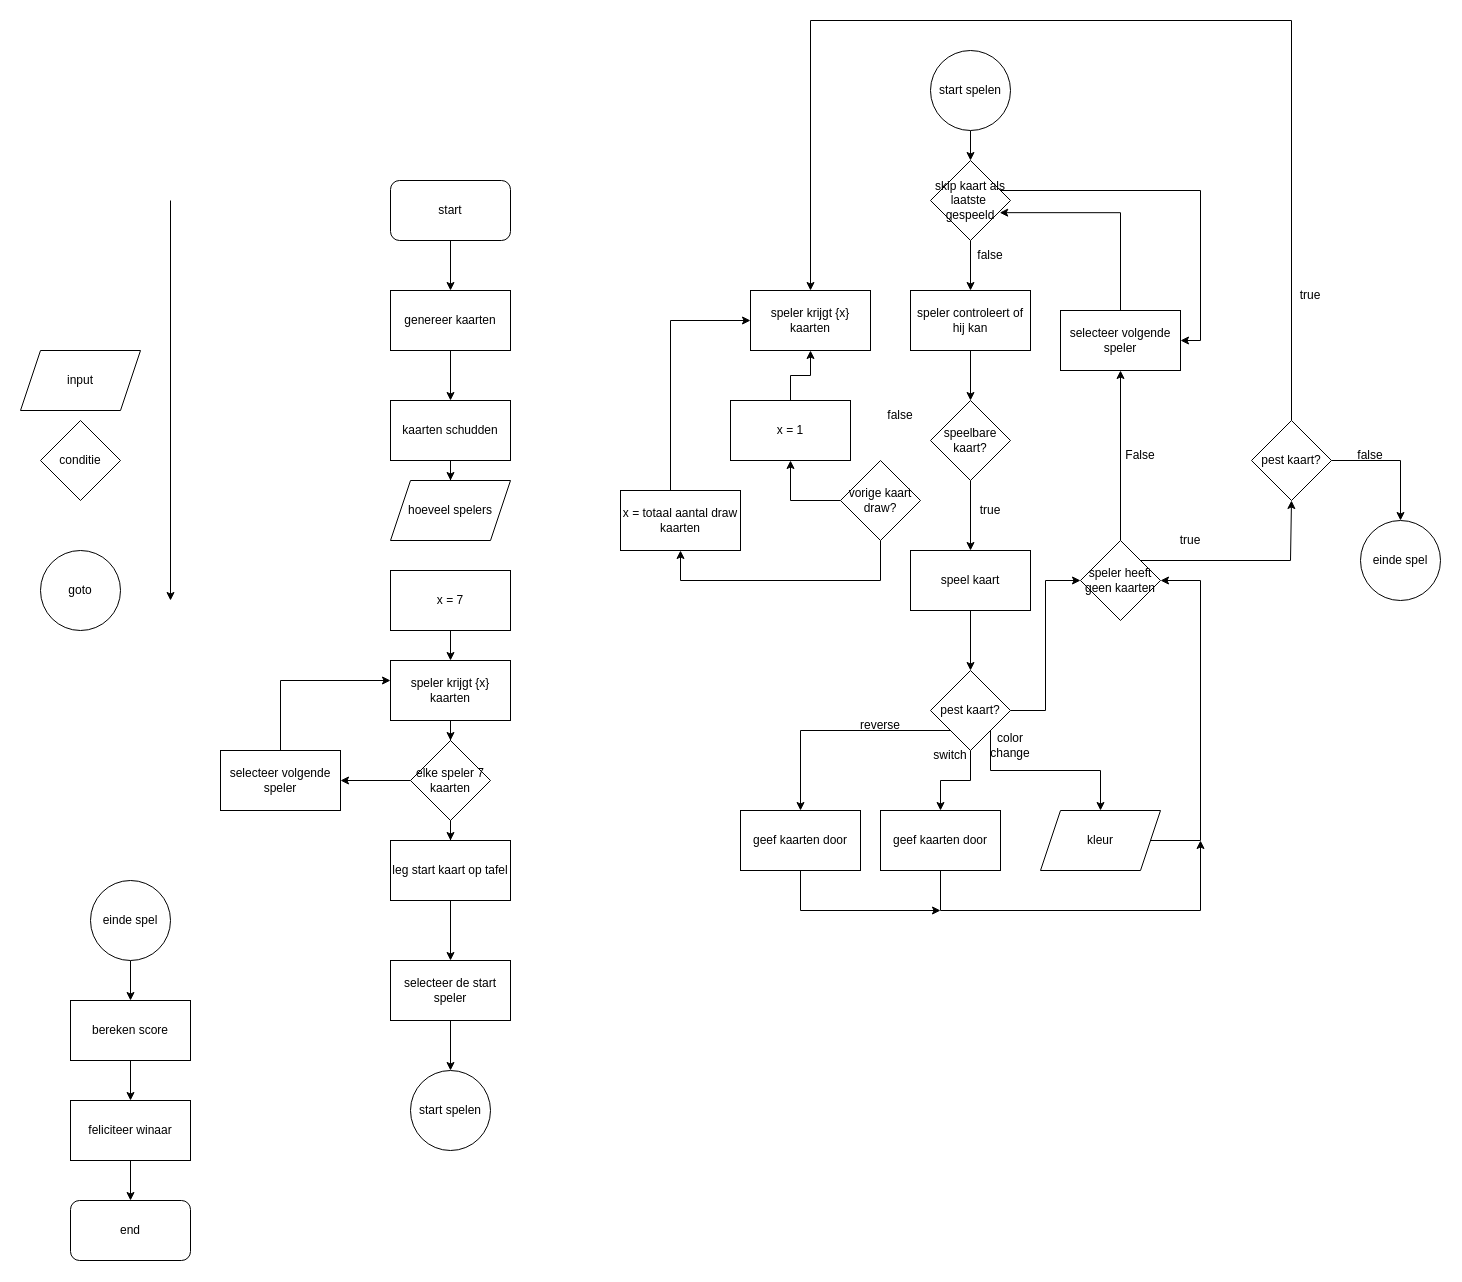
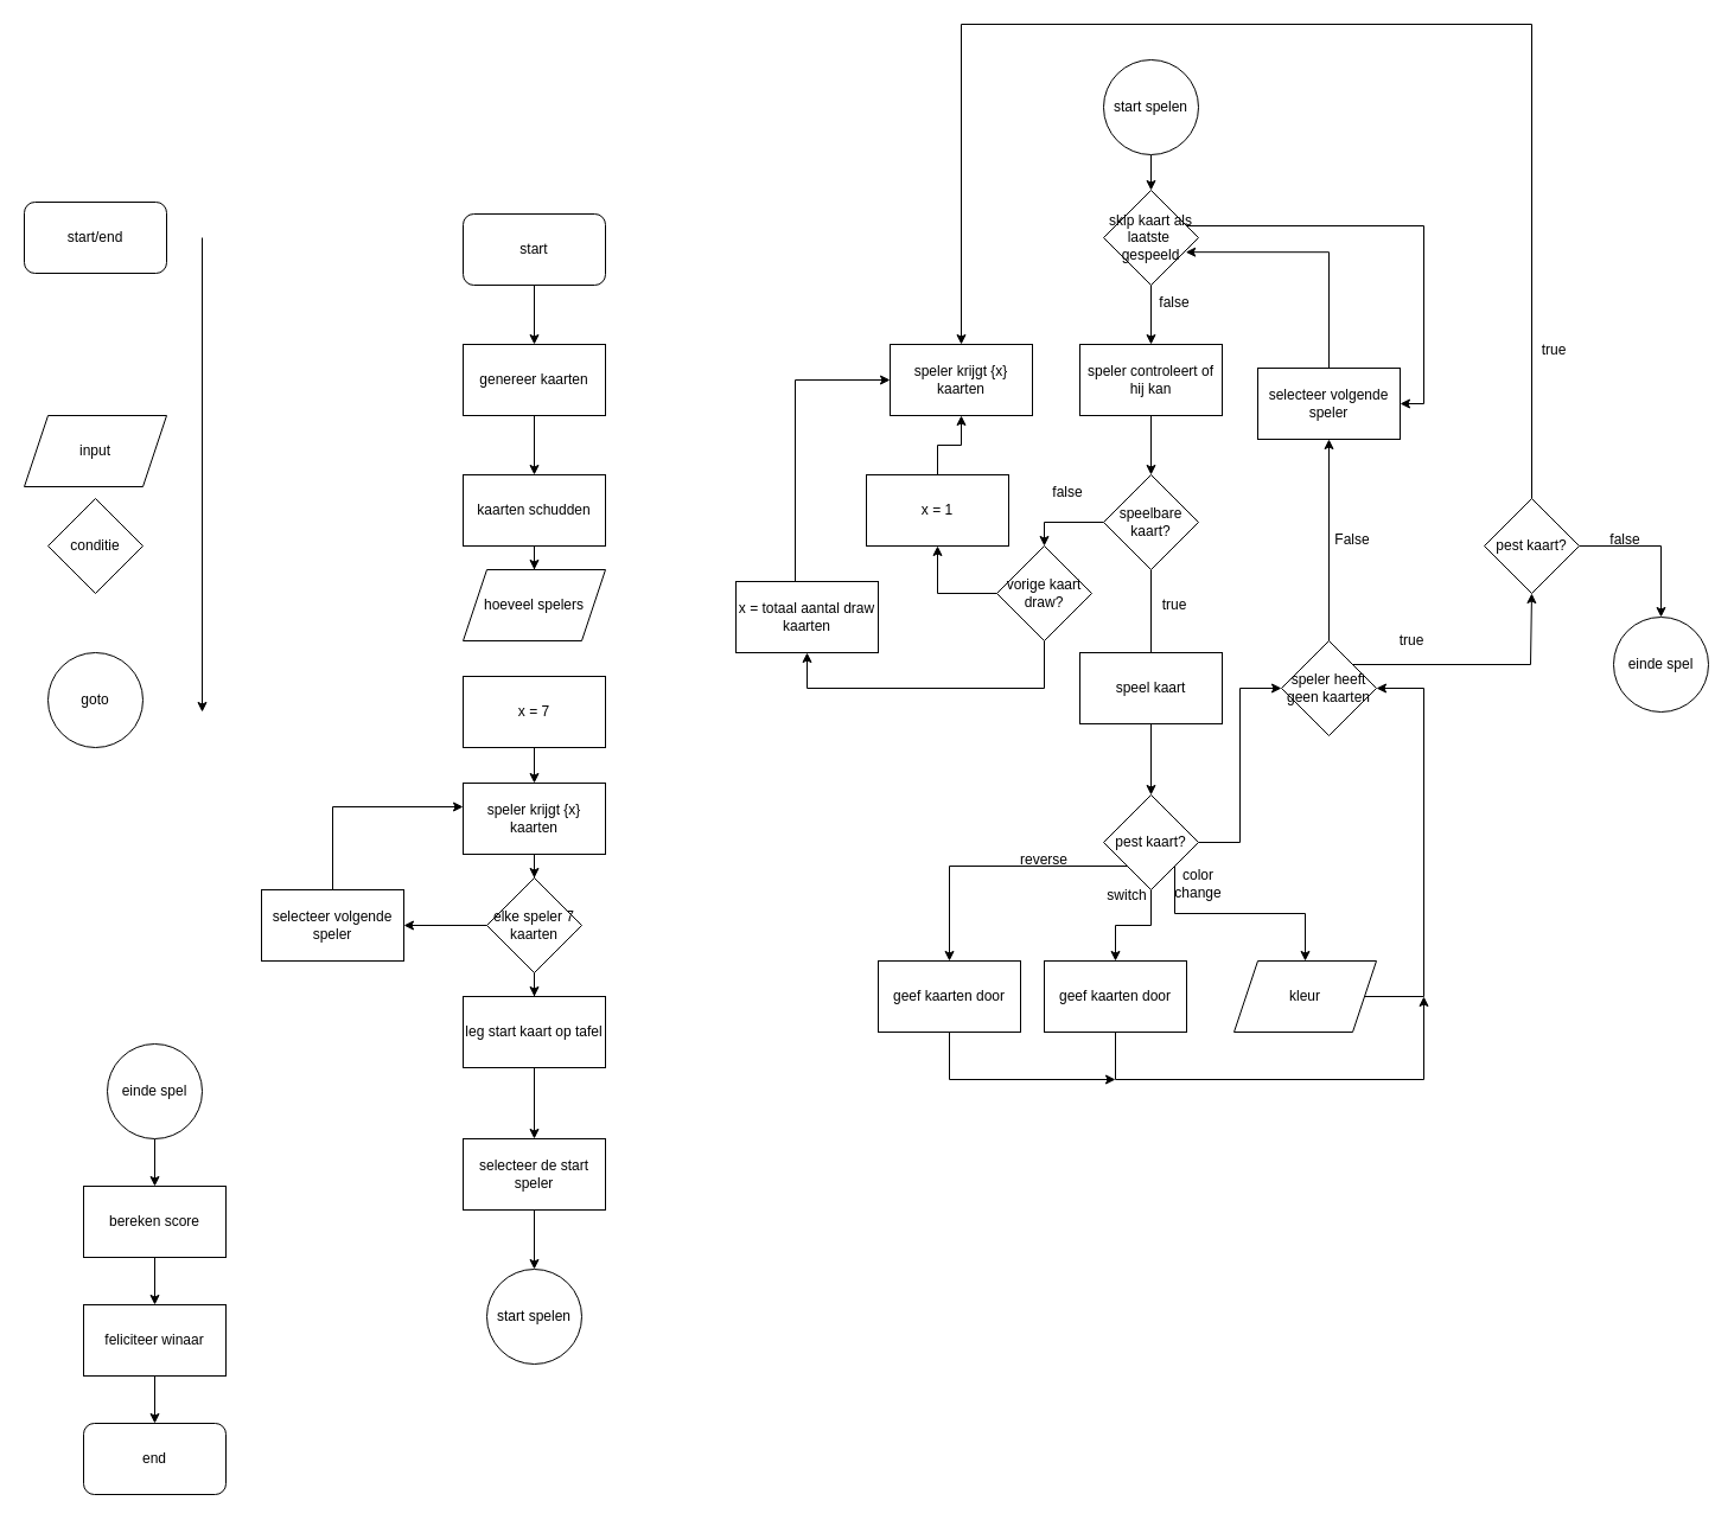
  <mxCell id="0" />
  <mxCell id="1" parent="0" />
+ <mxCell id="2" value="start/end" style="rounded=1;whiteSpace=wrap;html=1;" vertex="1" parent="1"><mxGeometry x="20" y="170" width="120" height="60" as="geometry" /></mxCell>
  <mxCell id="3" value="conditie" style="rhombus;whiteSpace=wrap;html=1;" vertex="1" parent="1"><mxGeometry x="40" y="420" width="80" height="80" as="geometry" /></mxCell>
  <mxCell id="4" value="hoeveel spelers" style="shape=parallelogram;perimeter=parallelogramPerimeter;whiteSpace=wrap;html=1;fixedSize=1;" vertex="1" parent="1"><mxGeometry x="390" y="480" width="120" height="60" as="geometry" /></mxCell>
  <mxCell id="5" value="goto" style="ellipse;whiteSpace=wrap;html=1;aspect=fixed;" vertex="1" parent="1"><mxGeometry x="40" y="550" width="80" height="80" as="geometry" /></mxCell>
  <mxCell id="6" value="" style="endArrow=classic;html=1;rounded=0;" edge="1" parent="1"><mxGeometry width="50" height="50" relative="1" as="geometry"><mxPoint x="170" y="200" as="sourcePoint" /><mxPoint x="170" y="600" as="targetPoint" /></mxGeometry></mxCell>
  <mxCell id="7" value="" style="edgeStyle=orthogonalEdgeStyle;rounded=0;orthogonalLoop=1;jettySize=auto;html=1;" edge="1" parent="1" source="8" target="11"><mxGeometry relative="1" as="geometry" /></mxCell>
  <mxCell id="8" value="start" style="rounded=1;whiteSpace=wrap;html=1;" vertex="1" parent="1"><mxGeometry x="390" y="180" width="120" height="60" as="geometry" /></mxCell>
  <mxCell id="9" value="end" style="rounded=1;whiteSpace=wrap;html=1;" vertex="1" parent="1"><mxGeometry x="70" y="1200" width="120" height="60" as="geometry" /></mxCell>
  <mxCell id="10" value="" style="edgeStyle=orthogonalEdgeStyle;rounded=0;orthogonalLoop=1;jettySize=auto;html=1;" edge="1" parent="1" source="11" target="13"><mxGeometry relative="1" as="geometry" /></mxCell>
  <mxCell id="11" value="genereer kaarten" style="rounded=0;whiteSpace=wrap;html=1;" vertex="1" parent="1"><mxGeometry x="390" y="290" width="120" height="60" as="geometry" /></mxCell>
  <mxCell id="12" value="" style="edgeStyle=orthogonalEdgeStyle;rounded=0;orthogonalLoop=1;jettySize=auto;html=1;" edge="1" parent="1" source="13" target="4"><mxGeometry relative="1" as="geometry" /></mxCell>
  <mxCell id="13" value="kaarten schudden" style="rounded=0;whiteSpace=wrap;html=1;" vertex="1" parent="1"><mxGeometry x="390" y="400" width="120" height="60" as="geometry" /></mxCell>
  <mxCell id="14" value="" style="edgeStyle=orthogonalEdgeStyle;rounded=0;orthogonalLoop=1;jettySize=auto;html=1;" edge="1" parent="1" source="15" target="18"><mxGeometry relative="1" as="geometry" /></mxCell>
  <mxCell id="15" value="speler krijgt {x} kaarten" style="rounded=0;whiteSpace=wrap;html=1;" vertex="1" parent="1"><mxGeometry x="390" y="660" width="120" height="60" as="geometry" /></mxCell>
  <mxCell id="16" value="" style="edgeStyle=orthogonalEdgeStyle;rounded=0;orthogonalLoop=1;jettySize=auto;html=1;" edge="1" parent="1" source="18" target="21"><mxGeometry relative="1" as="geometry" /></mxCell>
  <mxCell id="17" value="" style="edgeStyle=orthogonalEdgeStyle;rounded=0;orthogonalLoop=1;jettySize=auto;html=1;" edge="1" parent="1" source="18" target="26"><mxGeometry relative="1" as="geometry" /></mxCell>
  <mxCell id="18" value="elke speler 7 kaarten" style="rhombus;whiteSpace=wrap;html=1;" vertex="1" parent="1"><mxGeometry x="410" y="740" width="80" height="80" as="geometry" /></mxCell>
  <mxCell id="19" value="input" style="shape=parallelogram;perimeter=parallelogramPerimeter;whiteSpace=wrap;html=1;fixedSize=1;" vertex="1" parent="1"><mxGeometry x="20" y="350" width="120" height="60" as="geometry" /></mxCell>
  <mxCell id="20" value="" style="edgeStyle=orthogonalEdgeStyle;rounded=0;orthogonalLoop=1;jettySize=auto;html=1;" edge="1" parent="1" source="21" target="15"><mxGeometry relative="1" as="geometry"><Array as="points"><mxPoint x="280" y="680" /></Array></mxGeometry></mxCell>
  <mxCell id="21" value="selecteer volgende speler" style="rounded=0;whiteSpace=wrap;html=1;" vertex="1" parent="1"><mxGeometry x="220" y="750" width="120" height="60" as="geometry" /></mxCell>
  <mxCell id="22" value="start spelen" style="ellipse;whiteSpace=wrap;html=1;aspect=fixed;" vertex="1" parent="1"><mxGeometry x="410" y="1070" width="80" height="80" as="geometry" /></mxCell>
  <mxCell id="23" value="" style="edgeStyle=orthogonalEdgeStyle;rounded=0;orthogonalLoop=1;jettySize=auto;html=1;" edge="1" parent="1" source="24" target="77"><mxGeometry relative="1" as="geometry" /></mxCell>
  <mxCell id="24" value="start spelen" style="ellipse;whiteSpace=wrap;html=1;aspect=fixed;" vertex="1" parent="1"><mxGeometry x="930" y="50" width="80" height="80" as="geometry" /></mxCell>
  <mxCell id="25" value="" style="edgeStyle=orthogonalEdgeStyle;rounded=0;orthogonalLoop=1;jettySize=auto;html=1;" edge="1" parent="1" source="26" target="28"><mxGeometry relative="1" as="geometry" /></mxCell>
  <mxCell id="26" value="leg start kaart op tafel" style="rounded=0;whiteSpace=wrap;html=1;" vertex="1" parent="1"><mxGeometry x="390" y="840" width="120" height="60" as="geometry" /></mxCell>
  <mxCell id="27" value="" style="edgeStyle=orthogonalEdgeStyle;rounded=0;orthogonalLoop=1;jettySize=auto;html=1;" edge="1" parent="1" source="28" target="22"><mxGeometry relative="1" as="geometry" /></mxCell>
  <mxCell id="28" value="selecteer de start speler" style="rounded=0;whiteSpace=wrap;html=1;" vertex="1" parent="1"><mxGeometry x="390" y="960" width="120" height="60" as="geometry" /></mxCell>
  <mxCell id="29" value="" style="edgeStyle=orthogonalEdgeStyle;rounded=0;orthogonalLoop=1;jettySize=auto;html=1;" edge="1" parent="1" source="30" target="33"><mxGeometry relative="1" as="geometry" /></mxCell>
  <mxCell id="30" value="speler controleert of hij kan" style="rounded=0;whiteSpace=wrap;html=1;" vertex="1" parent="1"><mxGeometry x="910" y="290" width="120" height="60" as="geometry" /></mxCell>
- <mxCell id="31" value="" style="edgeStyle=orthogonalEdgeStyle;rounded=0;orthogonalLoop=1;jettySize=auto;html=1;" edge="1" parent="1" source="33" target="42"><mxGeometry relative="1" as="geometry" /></mxCell>
+ <mxCell id="31" value="" style="edgeStyle=orthogonalEdgeStyle;rounded=0;orthogonalLoop=1;jettySize=auto;html=1;endArrow=none;" edge="1" parent="1" source="33" target="42"><mxGeometry relative="1" as="geometry" /></mxCell>
+ <mxCell id="32" style="edgeStyle=orthogonalEdgeStyle;rounded=0;orthogonalLoop=1;jettySize=auto;html=1;entryX=0.5;entryY=0;entryDx=0;entryDy=0;" edge="1" parent="1" source="33" target="63"><mxGeometry relative="1" as="geometry" /></mxCell>
  <mxCell id="33" value="speelbare kaart?" style="rhombus;whiteSpace=wrap;html=1;" vertex="1" parent="1"><mxGeometry x="930" y="400" width="80" height="80" as="geometry" /></mxCell>
  <mxCell id="34" value="speler krijgt {x} kaarten" style="rounded=0;whiteSpace=wrap;html=1;" vertex="1" parent="1"><mxGeometry x="750" y="290" width="120" height="60" as="geometry" /></mxCell>
  <mxCell id="35" value="" style="edgeStyle=orthogonalEdgeStyle;rounded=0;orthogonalLoop=1;jettySize=auto;html=1;" edge="1" parent="1" source="36" target="34"><mxGeometry relative="1" as="geometry" /></mxCell>
  <mxCell id="36" value="x = 1" style="rounded=0;whiteSpace=wrap;html=1;" vertex="1" parent="1"><mxGeometry x="730" y="400" width="120" height="60" as="geometry" /></mxCell>
  <mxCell id="37" style="edgeStyle=orthogonalEdgeStyle;rounded=0;orthogonalLoop=1;jettySize=auto;html=1;entryX=0.5;entryY=0;entryDx=0;entryDy=0;" edge="1" parent="1" source="38" target="15"><mxGeometry relative="1" as="geometry" /></mxCell>
  <mxCell id="38" value="x = 7" style="rounded=0;whiteSpace=wrap;html=1;" vertex="1" parent="1"><mxGeometry x="390" y="570" width="120" height="60" as="geometry" /></mxCell>
  <mxCell id="39" value="false" style="text;strokeColor=none;align=center;fillColor=none;html=1;verticalAlign=middle;whiteSpace=wrap;rounded=0;" vertex="1" parent="1"><mxGeometry x="870" y="400" width="60" height="30" as="geometry" /></mxCell>
  <mxCell id="40" value="" style="edgeStyle=orthogonalEdgeStyle;rounded=0;orthogonalLoop=1;jettySize=auto;html=1;" edge="1" parent="1" source="47" target="45"><mxGeometry relative="1" as="geometry" /></mxCell>
  <mxCell id="41" value="" style="edgeStyle=orthogonalEdgeStyle;rounded=0;orthogonalLoop=1;jettySize=auto;html=1;" edge="1" parent="1" source="42" target="60"><mxGeometry relative="1" as="geometry" /></mxCell>
  <mxCell id="42" value="speel kaart" style="rounded=0;whiteSpace=wrap;html=1;" vertex="1" parent="1"><mxGeometry x="910" y="550" width="120" height="60" as="geometry" /></mxCell>
  <mxCell id="43" value="true" style="text;strokeColor=none;align=center;fillColor=none;html=1;verticalAlign=middle;whiteSpace=wrap;rounded=0;" vertex="1" parent="1"><mxGeometry x="960" y="495" width="60" height="30" as="geometry" /></mxCell>
  <mxCell id="44" style="edgeStyle=orthogonalEdgeStyle;rounded=0;orthogonalLoop=1;jettySize=auto;html=1;entryX=0.865;entryY=0.652;entryDx=0;entryDy=0;entryPerimeter=0;" edge="1" parent="1" source="45" target="77"><mxGeometry relative="1" as="geometry"><mxPoint x="1030" y="230" as="targetPoint" /><Array as="points"><mxPoint x="1120" y="212" /></Array></mxGeometry></mxCell>
  <mxCell id="45" value="selecteer volgende speler" style="rounded=0;whiteSpace=wrap;html=1;" vertex="1" parent="1"><mxGeometry x="1060" y="310" width="120" height="60" as="geometry" /></mxCell>
  <mxCell id="46" style="edgeStyle=orthogonalEdgeStyle;rounded=0;orthogonalLoop=1;jettySize=auto;html=1;entryX=0.5;entryY=1;entryDx=0;entryDy=0;" edge="1" parent="1" source="47" target="82"><mxGeometry relative="1" as="geometry"><mxPoint x="1290" y="520" as="targetPoint" /><Array as="points"><mxPoint x="1290" y="560" /></Array></mxGeometry></mxCell>
  <mxCell id="47" value="speler heeft geen kaarten" style="rhombus;whiteSpace=wrap;html=1;" vertex="1" parent="1"><mxGeometry x="1080" y="540" width="80" height="80" as="geometry" /></mxCell>
  <mxCell id="48" value="False" style="text;strokeColor=none;align=center;fillColor=none;html=1;verticalAlign=middle;whiteSpace=wrap;rounded=0;" vertex="1" parent="1"><mxGeometry x="1110" y="440" width="60" height="30" as="geometry" /></mxCell>
  <mxCell id="49" value="einde spel" style="ellipse;whiteSpace=wrap;html=1;aspect=fixed;" vertex="1" parent="1"><mxGeometry x="1360" y="520" width="80" height="80" as="geometry" /></mxCell>
  <mxCell id="50" value="" style="edgeStyle=orthogonalEdgeStyle;rounded=0;orthogonalLoop=1;jettySize=auto;html=1;" edge="1" parent="1" source="51" target="53"><mxGeometry relative="1" as="geometry" /></mxCell>
  <mxCell id="51" value="einde spel" style="ellipse;whiteSpace=wrap;html=1;aspect=fixed;" vertex="1" parent="1"><mxGeometry x="90" y="880" width="80" height="80" as="geometry" /></mxCell>
  <mxCell id="52" value="" style="edgeStyle=orthogonalEdgeStyle;rounded=0;orthogonalLoop=1;jettySize=auto;html=1;" edge="1" parent="1" source="53" target="55"><mxGeometry relative="1" as="geometry" /></mxCell>
  <mxCell id="53" value="bereken score" style="rounded=0;whiteSpace=wrap;html=1;" vertex="1" parent="1"><mxGeometry x="70" y="1000" width="120" height="60" as="geometry" /></mxCell>
  <mxCell id="54" value="" style="edgeStyle=orthogonalEdgeStyle;rounded=0;orthogonalLoop=1;jettySize=auto;html=1;" edge="1" parent="1" source="55" target="9"><mxGeometry relative="1" as="geometry" /></mxCell>
  <mxCell id="55" value="feliciteer winaar" style="rounded=0;whiteSpace=wrap;html=1;" vertex="1" parent="1"><mxGeometry x="70" y="1100" width="120" height="60" as="geometry" /></mxCell>
  <mxCell id="56" value="" style="edgeStyle=orthogonalEdgeStyle;rounded=0;orthogonalLoop=1;jettySize=auto;html=1;entryX=0;entryY=0.5;entryDx=0;entryDy=0;" edge="1" parent="1" source="60" target="47"><mxGeometry relative="1" as="geometry" /></mxCell>
  <mxCell id="57" value="" style="edgeStyle=orthogonalEdgeStyle;rounded=0;orthogonalLoop=1;jettySize=auto;html=1;entryX=0.5;entryY=0;entryDx=0;entryDy=0;" edge="1" parent="1" source="60" target="67"><mxGeometry relative="1" as="geometry"><Array as="points"><mxPoint x="990" y="770" /><mxPoint x="1100" y="770" /></Array></mxGeometry></mxCell>
  <mxCell id="58" style="edgeStyle=orthogonalEdgeStyle;rounded=0;orthogonalLoop=1;jettySize=auto;html=1;entryX=0.5;entryY=0;entryDx=0;entryDy=0;" edge="1" parent="1" source="60" target="70"><mxGeometry relative="1" as="geometry" /></mxCell>
  <mxCell id="59" style="edgeStyle=orthogonalEdgeStyle;rounded=0;orthogonalLoop=1;jettySize=auto;html=1;exitX=0;exitY=1;exitDx=0;exitDy=0;entryX=0.5;entryY=0;entryDx=0;entryDy=0;" edge="1" parent="1" source="60" target="72"><mxGeometry relative="1" as="geometry" /></mxCell>
  <mxCell id="60" value="pest kaart?" style="rhombus;whiteSpace=wrap;html=1;" vertex="1" parent="1"><mxGeometry x="930" y="670" width="80" height="80" as="geometry" /></mxCell>
  <mxCell id="61" value="" style="edgeStyle=orthogonalEdgeStyle;rounded=0;orthogonalLoop=1;jettySize=auto;html=1;entryX=0.5;entryY=1;entryDx=0;entryDy=0;" edge="1" parent="1" source="63" target="65"><mxGeometry relative="1" as="geometry"><Array as="points"><mxPoint x="880" y="580" /><mxPoint x="680" y="580" /></Array></mxGeometry></mxCell>
  <mxCell id="62" style="edgeStyle=orthogonalEdgeStyle;rounded=0;orthogonalLoop=1;jettySize=auto;html=1;entryX=0.5;entryY=1;entryDx=0;entryDy=0;" edge="1" parent="1" source="63" target="36"><mxGeometry relative="1" as="geometry"><Array as="points"><mxPoint x="790" y="500" /></Array></mxGeometry></mxCell>
  <mxCell id="63" value="vorige kaart draw?" style="rhombus;whiteSpace=wrap;html=1;" vertex="1" parent="1"><mxGeometry x="840" y="460" width="80" height="80" as="geometry" /></mxCell>
  <mxCell id="64" style="edgeStyle=orthogonalEdgeStyle;rounded=0;orthogonalLoop=1;jettySize=auto;html=1;entryX=0;entryY=0.5;entryDx=0;entryDy=0;" edge="1" parent="1" source="65" target="34"><mxGeometry relative="1" as="geometry"><Array as="points"><mxPoint x="670" y="320" /></Array></mxGeometry></mxCell>
  <mxCell id="65" value="x = totaal aantal draw kaarten" style="rounded=0;whiteSpace=wrap;html=1;" vertex="1" parent="1"><mxGeometry x="620" y="490" width="120" height="60" as="geometry" /></mxCell>
  <mxCell id="66" style="edgeStyle=orthogonalEdgeStyle;rounded=0;orthogonalLoop=1;jettySize=auto;html=1;entryX=1;entryY=0.5;entryDx=0;entryDy=0;" edge="1" parent="1" source="67" target="47"><mxGeometry relative="1" as="geometry"><mxPoint x="1220" y="580" as="targetPoint" /><Array as="points"><mxPoint x="1200" y="840" /><mxPoint x="1200" y="580" /></Array></mxGeometry></mxCell>
  <mxCell id="67" value="kleur" style="shape=parallelogram;perimeter=parallelogramPerimeter;whiteSpace=wrap;html=1;fixedSize=1;" vertex="1" parent="1"><mxGeometry x="1040" y="810" width="120" height="60" as="geometry" /></mxCell>
  <mxCell id="68" value="color change" style="text;strokeColor=none;align=center;fillColor=none;html=1;verticalAlign=middle;whiteSpace=wrap;rounded=0;" vertex="1" parent="1"><mxGeometry x="980" y="730" width="60" height="30" as="geometry" /></mxCell>
  <mxCell id="69" style="edgeStyle=orthogonalEdgeStyle;rounded=0;orthogonalLoop=1;jettySize=auto;html=1;" edge="1" parent="1" source="70"><mxGeometry relative="1" as="geometry"><mxPoint x="1200" y="840" as="targetPoint" /><Array as="points"><mxPoint x="940" y="910" /><mxPoint x="1200" y="910" /></Array></mxGeometry></mxCell>
  <mxCell id="70" value="geef kaarten door" style="rounded=0;whiteSpace=wrap;html=1;" vertex="1" parent="1"><mxGeometry x="880" y="810" width="120" height="60" as="geometry" /></mxCell>
  <mxCell id="71" style="edgeStyle=orthogonalEdgeStyle;rounded=0;orthogonalLoop=1;jettySize=auto;html=1;" edge="1" parent="1" source="72"><mxGeometry relative="1" as="geometry"><mxPoint x="940" y="910" as="targetPoint" /><Array as="points"><mxPoint x="800" y="910" /></Array></mxGeometry></mxCell>
  <mxCell id="72" value="geef kaarten door" style="rounded=0;whiteSpace=wrap;html=1;" vertex="1" parent="1"><mxGeometry x="740" y="810" width="120" height="60" as="geometry" /></mxCell>
  <mxCell id="73" value="reverse" style="text;strokeColor=none;align=center;fillColor=none;html=1;verticalAlign=middle;whiteSpace=wrap;rounded=0;" vertex="1" parent="1"><mxGeometry x="850" y="710" width="60" height="30" as="geometry" /></mxCell>
  <mxCell id="74" value="switch" style="text;strokeColor=none;align=center;fillColor=none;html=1;verticalAlign=middle;whiteSpace=wrap;rounded=0;" vertex="1" parent="1"><mxGeometry x="920" y="740" width="60" height="30" as="geometry" /></mxCell>
  <mxCell id="75" value="" style="edgeStyle=orthogonalEdgeStyle;rounded=0;orthogonalLoop=1;jettySize=auto;html=1;" edge="1" parent="1" source="77" target="30"><mxGeometry relative="1" as="geometry" /></mxCell>
  <mxCell id="76" style="edgeStyle=orthogonalEdgeStyle;rounded=0;orthogonalLoop=1;jettySize=auto;html=1;entryX=1;entryY=0.5;entryDx=0;entryDy=0;" edge="1" parent="1" source="77" target="45"><mxGeometry relative="1" as="geometry"><Array as="points"><mxPoint x="1200" y="190" /><mxPoint x="1200" y="340" /></Array></mxGeometry></mxCell>
  <mxCell id="77" value="skip kaart als laatste&amp;nbsp; gespeeld" style="rhombus;whiteSpace=wrap;html=1;" vertex="1" parent="1"><mxGeometry x="930" width="80" height="80" as="geometry" y="160" /></mxCell>
  <mxCell id="78" value="false" style="text;strokeColor=none;align=center;fillColor=none;html=1;verticalAlign=middle;whiteSpace=wrap;rounded=0;" vertex="1" parent="1"><mxGeometry x="960" y="240" width="60" height="30" as="geometry" /></mxCell>
  <mxCell id="79" value="true" style="text;strokeColor=none;align=center;fillColor=none;html=1;verticalAlign=middle;whiteSpace=wrap;rounded=0;" vertex="1" parent="1"><mxGeometry x="1160" y="525" width="60" height="30" as="geometry" /></mxCell>
  <mxCell id="80" style="edgeStyle=orthogonalEdgeStyle;rounded=0;orthogonalLoop=1;jettySize=auto;html=1;entryX=0.5;entryY=0;entryDx=0;entryDy=0;" edge="1" parent="1" source="82" target="34"><mxGeometry relative="1" as="geometry"><mxPoint x="1270" y="20" as="targetPoint" /><Array as="points"><mxPoint x="1291" y="20" /><mxPoint x="810" y="20" /></Array></mxGeometry></mxCell>
  <mxCell id="81" style="edgeStyle=orthogonalEdgeStyle;rounded=0;orthogonalLoop=1;jettySize=auto;html=1;entryX=0.5;entryY=0;entryDx=0;entryDy=0;" edge="1" parent="1" source="82" target="49"><mxGeometry relative="1" as="geometry" /></mxCell>
  <mxCell id="82" value="pest kaart?" style="rhombus;whiteSpace=wrap;html=1;" vertex="1" parent="1"><mxGeometry x="1251" y="420" width="80" height="80" as="geometry" /></mxCell>
  <mxCell id="83" value="false" style="text;strokeColor=none;align=center;fillColor=none;html=1;verticalAlign=middle;whiteSpace=wrap;rounded=0;" vertex="1" parent="1"><mxGeometry x="1340" y="440" width="60" height="30" as="geometry" /></mxCell>
  <mxCell id="84" value="true" style="text;strokeColor=none;align=center;fillColor=none;html=1;verticalAlign=middle;whiteSpace=wrap;rounded=0;" vertex="1" parent="1"><mxGeometry x="1280" y="280" width="60" height="30" as="geometry" /></mxCell>
